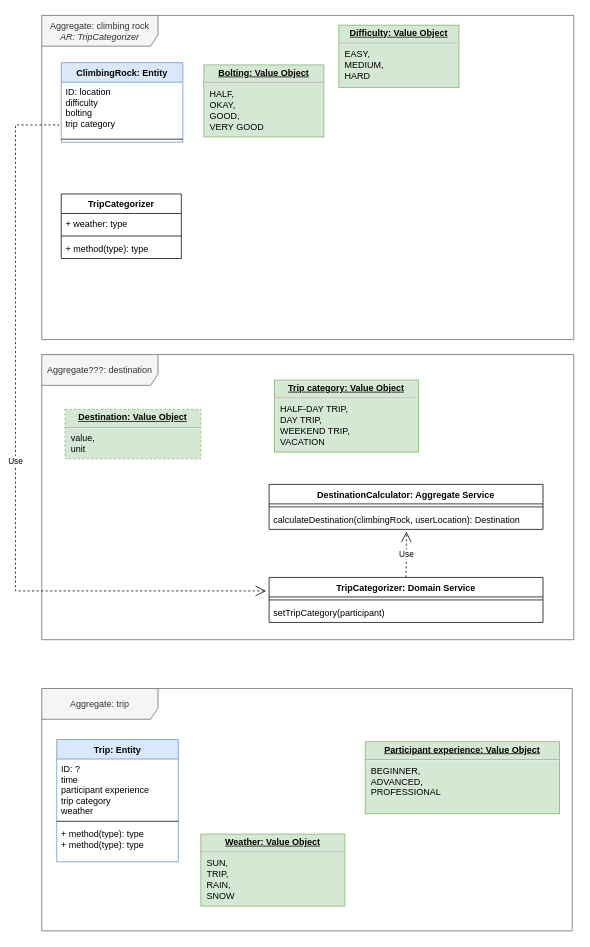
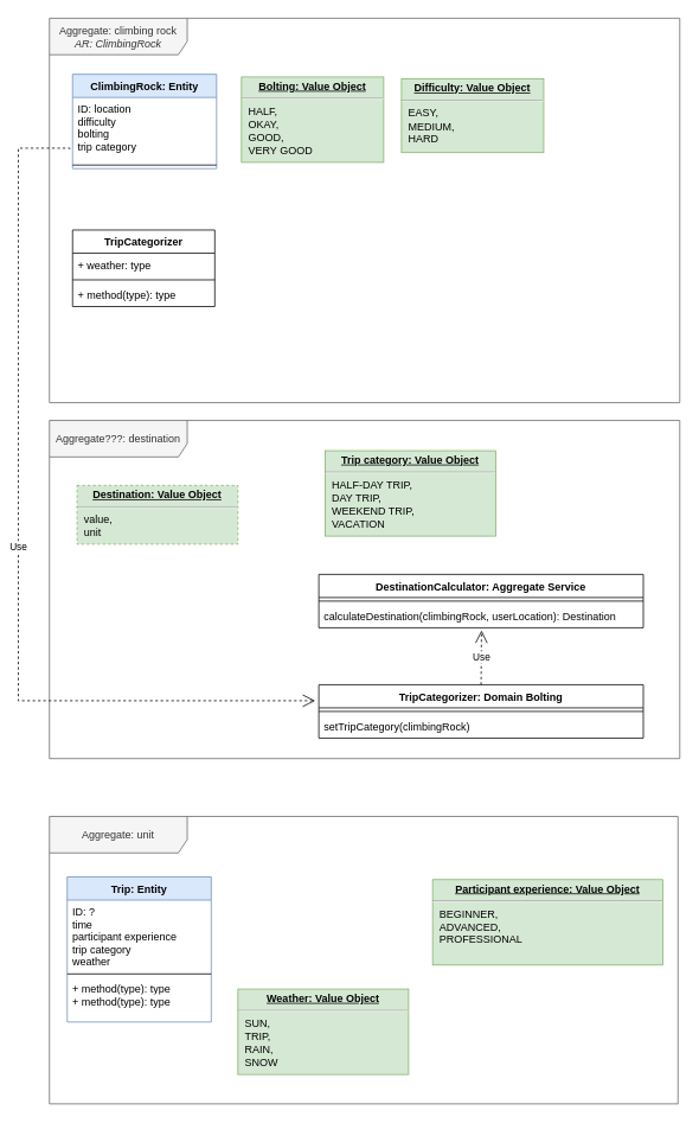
  <mxCell id="0" />
  <mxCell id="1" parent="0" />
  <mxCell id="2" value="ClimbingRock: Entity" style="swimlane;fontStyle=1;align=center;verticalAlign=top;childLayout=stackLayout;horizontal=1;startSize=26;horizontalStack=0;resizeParent=1;resizeParentMax=0;resizeLast=0;collapsible=1;marginBottom=0;fillColor=#dae8fc;strokeColor=#6c8ebf;" vertex="1" parent="1"><mxGeometry x="81" y="83" width="162" height="106" as="geometry" /></mxCell>
  <mxCell id="3" value="ID: location&#10;difficulty&#10;bolting&#10;trip category&#10;" style="text;strokeColor=none;fillColor=none;align=left;verticalAlign=top;spacingLeft=4;spacingRight=4;overflow=hidden;rotatable=0;points=[[0,0.5],[1,0.5]];portConstraint=eastwest;" vertex="1" parent="2"><mxGeometry y="26" width="162" height="72" as="geometry" /></mxCell>
  <mxCell id="4" value="" style="line;strokeWidth=1;fillColor=none;align=left;verticalAlign=middle;spacingTop=-1;spacingLeft=3;spacingRight=3;rotatable=0;labelPosition=right;points=[];portConstraint=eastwest;" vertex="1" parent="2"><mxGeometry y="98" width="162" height="8" as="geometry" /></mxCell>
  <mxCell id="5" value="Trip: Entity" style="swimlane;fontStyle=1;align=center;verticalAlign=top;childLayout=stackLayout;horizontal=1;startSize=26;horizontalStack=0;resizeParent=1;resizeParentMax=0;resizeLast=0;collapsible=1;marginBottom=0;fillColor=#dae8fc;strokeColor=#6c8ebf;" vertex="1" parent="1"><mxGeometry x="75" y="985" width="162" height="163" as="geometry" /></mxCell>
  <mxCell id="6" value="ID: ?&#10;time&#10;participant experience&#10;trip category&#10;weather&#10;" style="text;strokeColor=none;fillColor=none;align=left;verticalAlign=top;spacingLeft=4;spacingRight=4;overflow=hidden;rotatable=0;points=[[0,0.5],[1,0.5]];portConstraint=eastwest;" vertex="1" parent="5"><mxGeometry y="26" width="162" height="79" as="geometry" /></mxCell>
  <mxCell id="7" value="" style="line;strokeWidth=1;fillColor=none;align=left;verticalAlign=middle;spacingTop=-1;spacingLeft=3;spacingRight=3;rotatable=0;labelPosition=right;points=[];portConstraint=eastwest;" vertex="1" parent="5"><mxGeometry y="105" width="162" height="8" as="geometry" /></mxCell>
  <mxCell id="8" value="+ method(type): type" style="text;strokeColor=none;fillColor=none;align=left;verticalAlign=top;spacingLeft=4;spacingRight=4;overflow=hidden;rotatable=0;points=[[0,0.5],[1,0.5]];portConstraint=eastwest;" vertex="1" parent="5"><mxGeometry y="113" width="162" height="14" as="geometry" /></mxCell>
  <mxCell id="9" value="+ method(type): type" style="text;strokeColor=none;fillColor=none;align=left;verticalAlign=top;spacingLeft=4;spacingRight=4;overflow=hidden;rotatable=0;points=[[0,0.5],[1,0.5]];portConstraint=eastwest;" vertex="1" parent="5"><mxGeometry y="127" width="162" height="36" as="geometry" /></mxCell>
- <mxCell id="10" value="Aggregate: climbing rock&lt;br&gt;&lt;i&gt;AR: TripCategorizer&lt;/i&gt;" style="shape=umlFrame;whiteSpace=wrap;html=1;width=155;height=41;fillColor=#f5f5f5;fontColor=#333333;strokeColor=#666666;" vertex="1" parent="1"><mxGeometry x="55" y="20" width="709" height="432" as="geometry" /></mxCell>
- <mxCell id="11" value="Aggregate: trip" style="shape=umlFrame;whiteSpace=wrap;html=1;width=155;height=41;fillColor=#f5f5f5;fontColor=#333333;strokeColor=#666666;" vertex="1" parent="1"><mxGeometry x="55" y="917" width="707" height="323" as="geometry" /></mxCell>
+ <mxCell id="10" value="Aggregate: climbing rock&lt;br&gt;&lt;i&gt;AR: ClimbingRock&lt;/i&gt;" style="shape=umlFrame;whiteSpace=wrap;html=1;width=155;height=41;fillColor=#f5f5f5;fontColor=#333333;strokeColor=#666666;" vertex="1" parent="1"><mxGeometry x="55" y="20" width="709" height="432" as="geometry" /></mxCell>
+ <mxCell id="11" value="Aggregate: unit" style="shape=umlFrame;whiteSpace=wrap;html=1;width=155;height=41;fillColor=#f5f5f5;fontColor=#333333;strokeColor=#666666;" vertex="1" parent="1"><mxGeometry x="55" y="917" width="707" height="323" as="geometry" /></mxCell>
  <mxCell id="12" value="&lt;p style=&quot;margin: 0px ; margin-top: 4px ; text-align: center ; text-decoration: underline&quot;&gt;&lt;b&gt;Trip category: Value Object&lt;br&gt;&lt;/b&gt;&lt;/p&gt;&lt;hr&gt;&lt;p style=&quot;margin: 0px ; margin-left: 8px&quot;&gt;HALF-DAY TRIP,&lt;/p&gt;&lt;p style=&quot;margin: 0px ; margin-left: 8px&quot;&gt;DAY TRIP,&lt;/p&gt;&lt;p style=&quot;margin: 0px ; margin-left: 8px&quot;&gt;WEEKEND TRIP,&lt;br&gt;VACATION&lt;br&gt;&lt;/p&gt;" style="verticalAlign=top;align=left;overflow=fill;fontSize=12;fontFamily=Helvetica;html=1;fillColor=#d5e8d4;strokeColor=#82b366;" vertex="1" parent="1"><mxGeometry x="365" y="506" width="192" height="96" as="geometry" /></mxCell>
  <mxCell id="13" value="&lt;p style=&quot;margin: 0px ; margin-top: 4px ; text-align: center ; text-decoration: underline&quot;&gt;&lt;b&gt;Bolting: Value Object&lt;br&gt;&lt;/b&gt;&lt;/p&gt;&lt;hr&gt;&lt;p style=&quot;margin: 0px ; margin-left: 8px&quot;&gt;HALF,&lt;/p&gt;&lt;p style=&quot;margin: 0px ; margin-left: 8px&quot;&gt;OKAY,&lt;/p&gt;&lt;p style=&quot;margin: 0px ; margin-left: 8px&quot;&gt;GOOD,&lt;/p&gt;&lt;p style=&quot;margin: 0px ; margin-left: 8px&quot;&gt;VERY GOOD&lt;br&gt;&lt;/p&gt;" style="verticalAlign=top;align=left;overflow=fill;fontSize=12;fontFamily=Helvetica;html=1;fillColor=#d5e8d4;strokeColor=#82b366;" vertex="1" parent="1"><mxGeometry x="271" y="86" width="160" height="96" as="geometry" /></mxCell>
- <mxCell id="14" value="&lt;p style=&quot;margin: 0px ; margin-top: 4px ; text-align: center ; text-decoration: underline&quot;&gt;&lt;b&gt;Difficulty: Value Object&lt;br&gt;&lt;/b&gt;&lt;/p&gt;&lt;hr&gt;&lt;p style=&quot;margin: 0px ; margin-left: 8px&quot;&gt;EASY,&lt;/p&gt;&lt;p style=&quot;margin: 0px ; margin-left: 8px&quot;&gt;MEDIUM,&lt;/p&gt;&lt;p style=&quot;margin: 0px ; margin-left: 8px&quot;&gt;HARD&lt;br&gt;&lt;/p&gt;" style="verticalAlign=top;align=left;overflow=fill;fontSize=12;fontFamily=Helvetica;html=1;fillColor=#d5e8d4;strokeColor=#82b366;" vertex="1" parent="1"><mxGeometry x="451" y="33" width="160" height="83" as="geometry" /></mxCell>
+ <mxCell id="14" value="&lt;p style=&quot;margin: 0px ; margin-top: 4px ; text-align: center ; text-decoration: underline&quot;&gt;&lt;b&gt;Difficulty: Value Object&lt;br&gt;&lt;/b&gt;&lt;/p&gt;&lt;hr&gt;&lt;p style=&quot;margin: 0px ; margin-left: 8px&quot;&gt;EASY,&lt;/p&gt;&lt;p style=&quot;margin: 0px ; margin-left: 8px&quot;&gt;MEDIUM,&lt;/p&gt;&lt;p style=&quot;margin: 0px ; margin-left: 8px&quot;&gt;HARD&lt;br&gt;&lt;/p&gt;" style="verticalAlign=top;align=left;overflow=fill;fontSize=12;fontFamily=Helvetica;html=1;fillColor=#d5e8d4;strokeColor=#82b366;" vertex="1" parent="1"><mxGeometry x="451" y="88" width="160" height="83" as="geometry" /></mxCell>
  <mxCell id="15" value="&lt;p style=&quot;margin: 0px ; margin-top: 4px ; text-align: center ; text-decoration: underline&quot;&gt;&lt;b&gt;Participant experience: Value Object&lt;br&gt;&lt;/b&gt;&lt;/p&gt;&lt;hr&gt;&lt;p style=&quot;margin: 0px ; margin-left: 8px&quot;&gt;BEGINNER,&lt;/p&gt;&lt;p style=&quot;margin: 0px ; margin-left: 8px&quot;&gt;ADVANCED,&lt;/p&gt;&lt;p style=&quot;margin: 0px ; margin-left: 8px&quot;&gt;PROFESSIONAL&lt;br&gt;&lt;/p&gt;" style="verticalAlign=top;align=left;overflow=fill;fontSize=12;fontFamily=Helvetica;html=1;fillColor=#d5e8d4;strokeColor=#82b366;" vertex="1" parent="1"><mxGeometry x="486" y="988" width="259" height="96" as="geometry" /></mxCell>
  <mxCell id="16" value="&lt;p style=&quot;margin: 0px ; margin-top: 4px ; text-align: center ; text-decoration: underline&quot;&gt;&lt;b&gt;Weather: Value Object&lt;br&gt;&lt;/b&gt;&lt;/p&gt;&lt;hr&gt;&lt;p style=&quot;margin: 0px ; margin-left: 8px&quot;&gt;SUN,&lt;/p&gt;&lt;p style=&quot;margin: 0px ; margin-left: 8px&quot;&gt;TRIP,&lt;/p&gt;&lt;p style=&quot;margin: 0px ; margin-left: 8px&quot;&gt;RAIN,&lt;/p&gt;&lt;p style=&quot;margin: 0px ; margin-left: 8px&quot;&gt;SNOW&lt;br&gt;&lt;/p&gt;" style="verticalAlign=top;align=left;overflow=fill;fontSize=12;fontFamily=Helvetica;html=1;fillColor=#d5e8d4;strokeColor=#82b366;" vertex="1" parent="1"><mxGeometry x="267" y="1111" width="192" height="96" as="geometry" /></mxCell>
  <mxCell id="17" value="TripCategorizer" style="swimlane;fontStyle=1;align=center;verticalAlign=top;childLayout=stackLayout;horizontal=1;startSize=26;horizontalStack=0;resizeParent=1;resizeParentMax=0;resizeLast=0;collapsible=1;marginBottom=0;" vertex="1" parent="1"><mxGeometry x="81" y="258" width="160" height="86" as="geometry" /></mxCell>
  <mxCell id="18" value="+ weather: type" style="text;strokeColor=none;fillColor=none;align=left;verticalAlign=top;spacingLeft=4;spacingRight=4;overflow=hidden;rotatable=0;points=[[0,0.5],[1,0.5]];portConstraint=eastwest;" vertex="1" parent="17"><mxGeometry y="26" width="160" height="26" as="geometry" /></mxCell>
  <mxCell id="19" value="" style="line;strokeWidth=1;fillColor=none;align=left;verticalAlign=middle;spacingTop=-1;spacingLeft=3;spacingRight=3;rotatable=0;labelPosition=right;points=[];portConstraint=eastwest;" vertex="1" parent="17"><mxGeometry y="52" width="160" height="8" as="geometry" /></mxCell>
  <mxCell id="20" value="+ method(type): type" style="text;strokeColor=none;fillColor=none;align=left;verticalAlign=top;spacingLeft=4;spacingRight=4;overflow=hidden;rotatable=0;points=[[0,0.5],[1,0.5]];portConstraint=eastwest;" vertex="1" parent="17"><mxGeometry y="60" width="160" height="26" as="geometry" /></mxCell>
  <mxCell id="21" value="Aggregate???: destination" style="shape=umlFrame;whiteSpace=wrap;html=1;width=155;height=41;fillColor=#f5f5f5;fontColor=#333333;strokeColor=#666666;" vertex="1" parent="1"><mxGeometry x="55" y="472" width="709" height="380" as="geometry" /></mxCell>
  <mxCell id="22" value="DestinationCalculator: Aggregate Service" style="swimlane;fontStyle=1;align=center;verticalAlign=top;childLayout=stackLayout;horizontal=1;startSize=26;horizontalStack=0;resizeParent=1;resizeParentMax=0;resizeLast=0;collapsible=1;marginBottom=0;" vertex="1" parent="1"><mxGeometry x="358" y="645" width="365" height="60" as="geometry" /></mxCell>
  <mxCell id="23" value="" style="line;strokeWidth=1;fillColor=none;align=left;verticalAlign=middle;spacingTop=-1;spacingLeft=3;spacingRight=3;rotatable=0;labelPosition=right;points=[];portConstraint=eastwest;" vertex="1" parent="22"><mxGeometry y="26" width="365" height="8" as="geometry" /></mxCell>
  <mxCell id="24" value="calculateDestination(climbingRock, userLocation): Destination " style="text;strokeColor=none;fillColor=none;align=left;verticalAlign=top;spacingLeft=4;spacingRight=4;overflow=hidden;rotatable=0;points=[[0,0.5],[1,0.5]];portConstraint=eastwest;" vertex="1" parent="22"><mxGeometry y="34" width="365" height="26" as="geometry" /></mxCell>
  <mxCell id="25" value="&lt;p style=&quot;margin: 0px ; margin-top: 4px ; text-align: center ; text-decoration: underline&quot;&gt;&lt;b&gt;Destination: Value Object&lt;br&gt;&lt;/b&gt;&lt;/p&gt;&lt;hr&gt;&lt;p style=&quot;margin: 0px ; margin-left: 8px&quot;&gt;value,&lt;/p&gt;&lt;p style=&quot;margin: 0px ; margin-left: 8px&quot;&gt;unit&lt;br&gt;&lt;/p&gt;" style="verticalAlign=top;align=left;overflow=fill;fontSize=12;fontFamily=Helvetica;html=1;fillColor=#d5e8d4;strokeColor=#82b366;dashed=1;" vertex="1" parent="1"><mxGeometry x="86" y="545" width="181" height="66" as="geometry" /></mxCell>
- <mxCell id="26" value="TripCategorizer: Domain Service" style="swimlane;fontStyle=1;align=center;verticalAlign=top;childLayout=stackLayout;horizontal=1;startSize=26;horizontalStack=0;resizeParent=1;resizeParentMax=0;resizeLast=0;collapsible=1;marginBottom=0;" vertex="1" parent="1"><mxGeometry x="358" y="769" width="365" height="60" as="geometry" /></mxCell>
+ <mxCell id="26" value="TripCategorizer: Domain Bolting" style="swimlane;fontStyle=1;align=center;verticalAlign=top;childLayout=stackLayout;horizontal=1;startSize=26;horizontalStack=0;resizeParent=1;resizeParentMax=0;resizeLast=0;collapsible=1;marginBottom=0;" vertex="1" parent="1"><mxGeometry x="358" y="769" width="365" height="60" as="geometry" /></mxCell>
  <mxCell id="27" value="" style="line;strokeWidth=1;fillColor=none;align=left;verticalAlign=middle;spacingTop=-1;spacingLeft=3;spacingRight=3;rotatable=0;labelPosition=right;points=[];portConstraint=eastwest;" vertex="1" parent="26"><mxGeometry y="26" width="365" height="8" as="geometry" /></mxCell>
- <mxCell id="28" value="setTripCategory(participant)" style="text;strokeColor=none;fillColor=none;align=left;verticalAlign=top;spacingLeft=4;spacingRight=4;overflow=hidden;rotatable=0;points=[[0,0.5],[1,0.5]];portConstraint=eastwest;" vertex="1" parent="26"><mxGeometry y="34" width="365" height="26" as="geometry" /></mxCell>
+ <mxCell id="28" value="setTripCategory(climbingRock)" style="text;strokeColor=none;fillColor=none;align=left;verticalAlign=top;spacingLeft=4;spacingRight=4;overflow=hidden;rotatable=0;points=[[0,0.5],[1,0.5]];portConstraint=eastwest;" vertex="1" parent="26"><mxGeometry y="34" width="365" height="26" as="geometry" /></mxCell>
  <mxCell id="29" value="Use" style="endArrow=open;endSize=12;dashed=1;html=1;rounded=0;exitX=0.5;exitY=0;exitDx=0;exitDy=0;" edge="1" parent="1" source="26"><mxGeometry width="160" relative="1" as="geometry"><mxPoint x="479" y="749" as="sourcePoint" /><mxPoint x="541" y="708" as="targetPoint" /></mxGeometry></mxCell>
  <mxCell id="30" value="Use" style="endArrow=open;endSize=12;dashed=1;html=1;rounded=0;edgeStyle=orthogonalEdgeStyle;exitX=-0.019;exitY=0.806;exitDx=0;exitDy=0;exitPerimeter=0;" edge="1" parent="1" source="3"><mxGeometry width="160" relative="1" as="geometry"><mxPoint x="49" y="166" as="sourcePoint" /><mxPoint x="354" y="787" as="targetPoint" /><Array as="points"><mxPoint x="78" y="166" /><mxPoint x="20" y="166" /><mxPoint x="20" y="787" /></Array></mxGeometry></mxCell>
